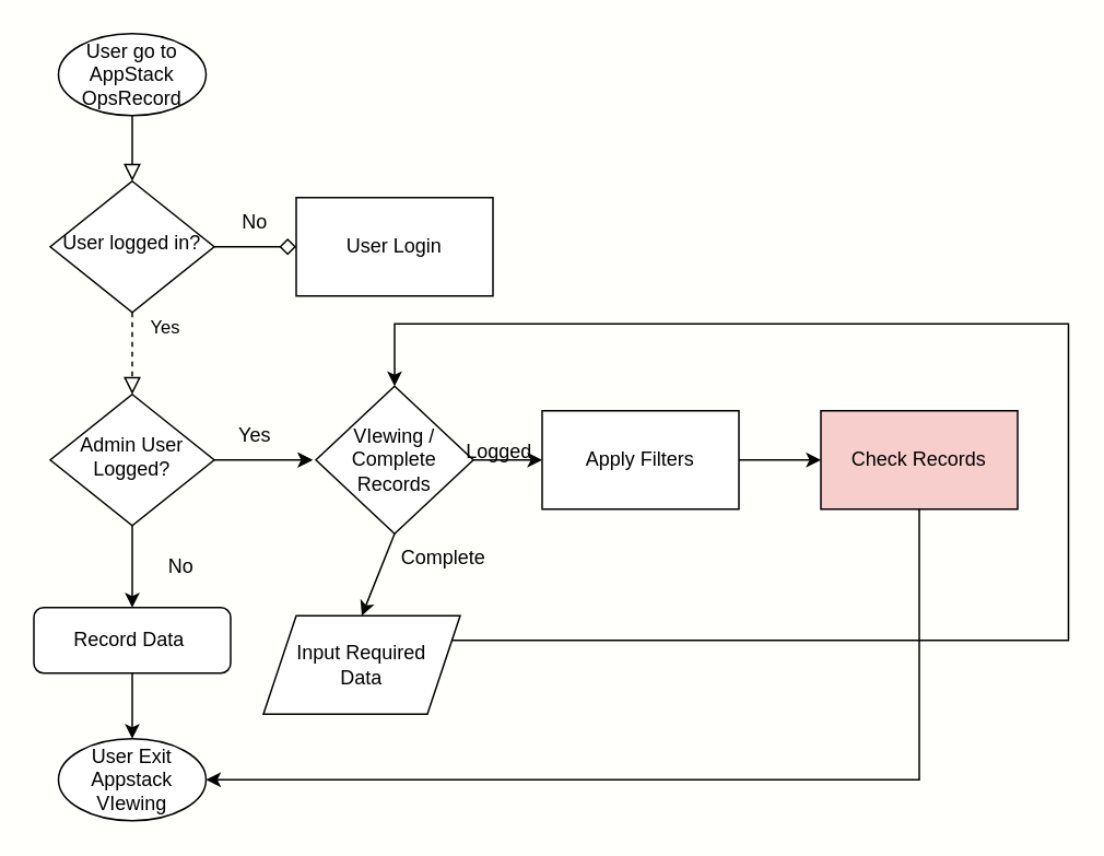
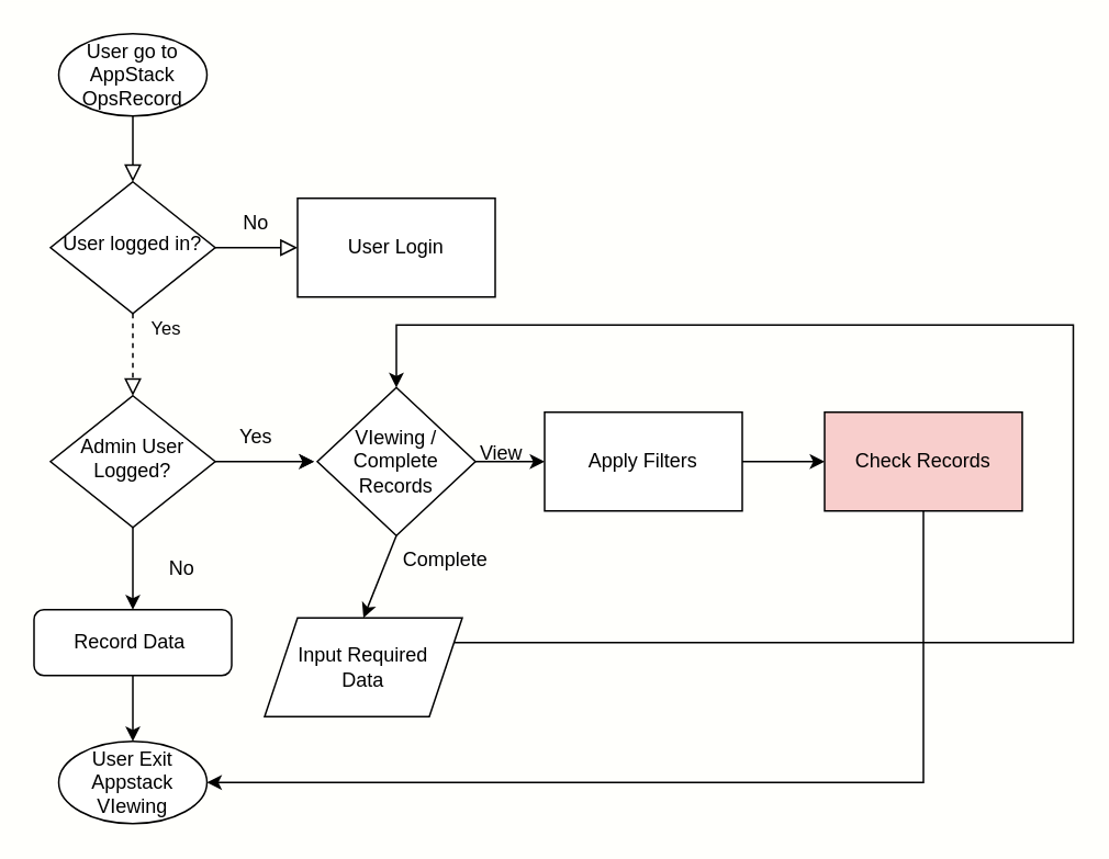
  <mxCell id="0" />
  <mxCell id="1" parent="0" />
  <mxCell id="2" value="" style="rounded=0;html=1;jettySize=auto;orthogonalLoop=1;fontSize=11;endArrow=block;endFill=0;endSize=8;strokeWidth=1;shadow=0;labelBackgroundColor=none;edgeStyle=orthogonalEdgeStyle;exitX=0.5;exitY=1;exitDx=0;exitDy=0;" parent="1" source="12" target="3" edge="1"><mxGeometry relative="1" as="geometry"><mxPoint x="80" y="150" as="sourcePoint" /></mxGeometry></mxCell>
  <mxCell id="3" value="User logged in?" style="rhombus;whiteSpace=wrap;html=1;shadow=0;fontFamily=Helvetica;fontSize=12;align=center;strokeWidth=1;spacing=6;spacingTop=-4;" parent="1" vertex="1"><mxGeometry x="30" y="110" width="100" height="80" as="geometry" /></mxCell>
  <mxCell id="4" value="Yes" style="rounded=0;html=1;jettySize=auto;orthogonalLoop=1;fontSize=11;endArrow=block;endFill=0;endSize=8;strokeWidth=1;shadow=0;labelBackgroundColor=none;edgeStyle=orthogonalEdgeStyle;exitX=0.5;exitY=1;exitDx=0;exitDy=0;entryX=0.5;entryY=0;entryDx=0;entryDy=0;dashed=1;" parent="1" source="3" target="14" edge="1"><mxGeometry x="-0.625" y="20" relative="1" as="geometry"><mxPoint as="offset" /></mxGeometry></mxCell>
  <mxCell id="5" value="Record Data&amp;nbsp;" style="rounded=1;whiteSpace=wrap;html=1;fontSize=12;glass=0;strokeWidth=1;shadow=0;" parent="1" vertex="1"><mxGeometry x="20" y="370" width="120" height="40" as="geometry" /></mxCell>
- <mxCell id="6" value="" style="edgeStyle=orthogonalEdgeStyle;rounded=0;html=1;jettySize=auto;orthogonalLoop=1;fontSize=11;endArrow=diamond;endFill=0;endSize=8;strokeWidth=1;shadow=0;labelBackgroundColor=none;" edge="1" parent="1" source="3" target="7"><mxGeometry y="10" relative="1" as="geometry"><mxPoint as="offset" /><mxPoint x="130" y="240" as="sourcePoint" /><mxPoint x="360" y="240" as="targetPoint" /></mxGeometry></mxCell>
+ <mxCell id="6" value="" style="edgeStyle=orthogonalEdgeStyle;rounded=0;html=1;jettySize=auto;orthogonalLoop=1;fontSize=11;endArrow=block;endFill=0;endSize=8;strokeWidth=1;shadow=0;labelBackgroundColor=none;" edge="1" parent="1" source="3" target="7"><mxGeometry y="10" relative="1" as="geometry"><mxPoint as="offset" /><mxPoint x="130" y="240" as="sourcePoint" /><mxPoint x="360" y="240" as="targetPoint" /></mxGeometry></mxCell>
  <mxCell id="7" value="User Login" style="shape=parallelogram;perimeter=parallelogramPerimeter;whiteSpace=wrap;html=1;fixedSize=1;size=0;" vertex="1" parent="1"><mxGeometry x="180" y="120" width="120" height="60" as="geometry" /></mxCell>
  <mxCell id="8" value="No" style="text;html=1;strokeColor=none;fillColor=none;align=center;verticalAlign=middle;whiteSpace=wrap;rounded=0;" vertex="1" parent="1"><mxGeometry x="125" y="120" width="60" height="30" as="geometry" /></mxCell>
  <mxCell id="9" value="" style="endArrow=classic;html=1;rounded=0;entryX=0.5;entryY=0;entryDx=0;entryDy=0;exitX=0.5;exitY=1;exitDx=0;exitDy=0;" edge="1" parent="1" source="5" target="10"><mxGeometry width="50" height="50" relative="1" as="geometry"><mxPoint x="250" y="495" as="sourcePoint" /><mxPoint x="80" y="565" as="targetPoint" /></mxGeometry></mxCell>
  <mxCell id="10" value="" style="ellipse;whiteSpace=wrap;html=1;" vertex="1" parent="1"><mxGeometry x="35" y="450" width="90" height="50" as="geometry" /></mxCell>
  <mxCell id="11" value="User Exit Appstack VIewing" style="text;html=1;strokeColor=none;fillColor=none;align=center;verticalAlign=middle;whiteSpace=wrap;rounded=0;" vertex="1" parent="1"><mxGeometry x="50" y="460" width="60" height="30" as="geometry" /></mxCell>
  <mxCell id="12" value="" style="ellipse;whiteSpace=wrap;html=1;" vertex="1" parent="1"><mxGeometry x="35" y="20" width="90" height="50" as="geometry" /></mxCell>
  <mxCell id="13" value="User go to AppStack OpsRecord" style="text;html=1;strokeColor=none;fillColor=none;align=center;verticalAlign=middle;whiteSpace=wrap;rounded=0;" vertex="1" parent="1"><mxGeometry x="50" y="30" width="60" height="30" as="geometry" /></mxCell>
  <mxCell id="14" value="Admin User Logged?" style="rhombus;whiteSpace=wrap;html=1;shadow=0;fontFamily=Helvetica;fontSize=12;align=center;strokeWidth=1;spacing=6;spacingTop=-4;" vertex="1" parent="1"><mxGeometry x="30" y="240" width="100" height="80" as="geometry" /></mxCell>
  <mxCell id="15" value="" style="endArrow=classic;html=1;rounded=0;entryX=0.5;entryY=0;entryDx=0;entryDy=0;exitX=0.5;exitY=1;exitDx=0;exitDy=0;" edge="1" parent="1" source="14" target="5"><mxGeometry width="50" height="50" relative="1" as="geometry"><mxPoint x="250" y="340" as="sourcePoint" /><mxPoint x="300" y="290" as="targetPoint" /></mxGeometry></mxCell>
  <mxCell id="16" value="No" style="text;html=1;strokeColor=none;fillColor=none;align=center;verticalAlign=middle;whiteSpace=wrap;rounded=0;" vertex="1" parent="1"><mxGeometry x="80" y="330" width="60" height="30" as="geometry" /></mxCell>
  <mxCell id="17" value="" style="endArrow=classic;html=1;rounded=0;entryX=0;entryY=0.5;entryDx=0;entryDy=0;" edge="1" parent="1" source="14"><mxGeometry width="50" height="50" relative="1" as="geometry"><mxPoint x="130" y="390" as="sourcePoint" /><mxPoint x="190" y="280" as="targetPoint" /><Array as="points" /></mxGeometry></mxCell>
  <mxCell id="18" style="edgeStyle=orthogonalEdgeStyle;rounded=0;orthogonalLoop=1;jettySize=auto;html=1;exitX=1;exitY=1;exitDx=0;exitDy=0;entryX=0;entryY=0.5;entryDx=0;entryDy=0;" edge="1" parent="1" source="19"><mxGeometry relative="1" as="geometry"><mxPoint x="190" y="280" as="targetPoint" /></mxGeometry></mxCell>
  <mxCell id="19" value="Yes" style="text;html=1;strokeColor=none;fillColor=none;align=center;verticalAlign=middle;whiteSpace=wrap;rounded=0;" vertex="1" parent="1"><mxGeometry x="125" y="250" width="60" height="30" as="geometry" /></mxCell>
  <mxCell id="20" value="Apply Filters" style="rounded=0;whiteSpace=wrap;html=1;" vertex="1" parent="1"><mxGeometry x="330" y="250" width="120" height="60" as="geometry" /></mxCell>
  <mxCell id="21" value="VIewing /&lt;br&gt;Complete Records" style="rhombus;whiteSpace=wrap;html=1;" vertex="1" parent="1"><mxGeometry x="192" y="235" width="96" height="90" as="geometry" /></mxCell>
  <mxCell id="22" value="" style="endArrow=classic;html=1;rounded=0;entryX=0;entryY=0.5;entryDx=0;entryDy=0;exitX=1;exitY=0.5;exitDx=0;exitDy=0;" edge="1" parent="1" source="21" target="20"><mxGeometry width="50" height="50" relative="1" as="geometry"><mxPoint x="250" y="340" as="sourcePoint" /><mxPoint x="300" y="290" as="targetPoint" /></mxGeometry></mxCell>
  <mxCell id="23" style="edgeStyle=orthogonalEdgeStyle;rounded=0;orthogonalLoop=1;jettySize=auto;html=1;entryX=1;entryY=0.5;entryDx=0;entryDy=0;" edge="1" parent="1" source="24" target="10"><mxGeometry relative="1" as="geometry"><Array as="points"><mxPoint x="560" y="475" /></Array></mxGeometry></mxCell>
  <mxCell id="24" value="Check Records" style="rounded=0;whiteSpace=wrap;html=1;fillColor=#f8cecc;" vertex="1" parent="1"><mxGeometry x="500" y="250" width="120" height="60" as="geometry" /></mxCell>
  <mxCell id="25" value="" style="endArrow=classic;html=1;rounded=0;entryX=0;entryY=0.5;entryDx=0;entryDy=0;" edge="1" parent="1" source="20" target="24"><mxGeometry width="50" height="50" relative="1" as="geometry"><mxPoint x="250" y="340" as="sourcePoint" /><mxPoint x="300" y="290" as="targetPoint" /></mxGeometry></mxCell>
  <mxCell id="26" value="" style="endArrow=classic;html=1;rounded=0;exitX=0.5;exitY=1;exitDx=0;exitDy=0;entryX=0.5;entryY=0;entryDx=0;entryDy=0;" edge="1" parent="1" source="21" target="28"><mxGeometry width="50" height="50" relative="1" as="geometry"><mxPoint x="250" y="340" as="sourcePoint" /><mxPoint x="240" y="380" as="targetPoint" /></mxGeometry></mxCell>
  <mxCell id="27" style="edgeStyle=orthogonalEdgeStyle;rounded=0;orthogonalLoop=1;jettySize=auto;html=1;exitX=1;exitY=0.5;exitDx=0;exitDy=0;entryX=0.5;entryY=0;entryDx=0;entryDy=0;" edge="1" parent="1" source="28" target="21"><mxGeometry relative="1" as="geometry"><Array as="points"><mxPoint x="651" y="390" /><mxPoint x="651" y="197" /><mxPoint x="240" y="197" /></Array></mxGeometry></mxCell>
  <mxCell id="28" value="Input Required &lt;br&gt;Data" style="shape=parallelogram;perimeter=parallelogramPerimeter;whiteSpace=wrap;html=1;fixedSize=1;" vertex="1" parent="1"><mxGeometry x="160" y="375" width="120" height="60" as="geometry" /></mxCell>
  <mxCell id="29" value="Complete" style="text;html=1;strokeColor=none;fillColor=none;align=center;verticalAlign=middle;whiteSpace=wrap;rounded=0;" vertex="1" parent="1"><mxGeometry x="240" y="325" width="60" height="30" as="geometry" /></mxCell>
- <mxCell id="30" value="Logged" style="text;html=1;strokeColor=none;fillColor=none;align=center;verticalAlign=middle;whiteSpace=wrap;rounded=0;" vertex="1" parent="1"><mxGeometry x="274" y="260" width="60" height="30" as="geometry" /></mxCell>
+ <mxCell id="30" value="View" style="text;html=1;strokeColor=none;fillColor=none;align=center;verticalAlign=middle;whiteSpace=wrap;rounded=0;" vertex="1" parent="1"><mxGeometry x="274" y="260" width="60" height="30" as="geometry" /></mxCell>
